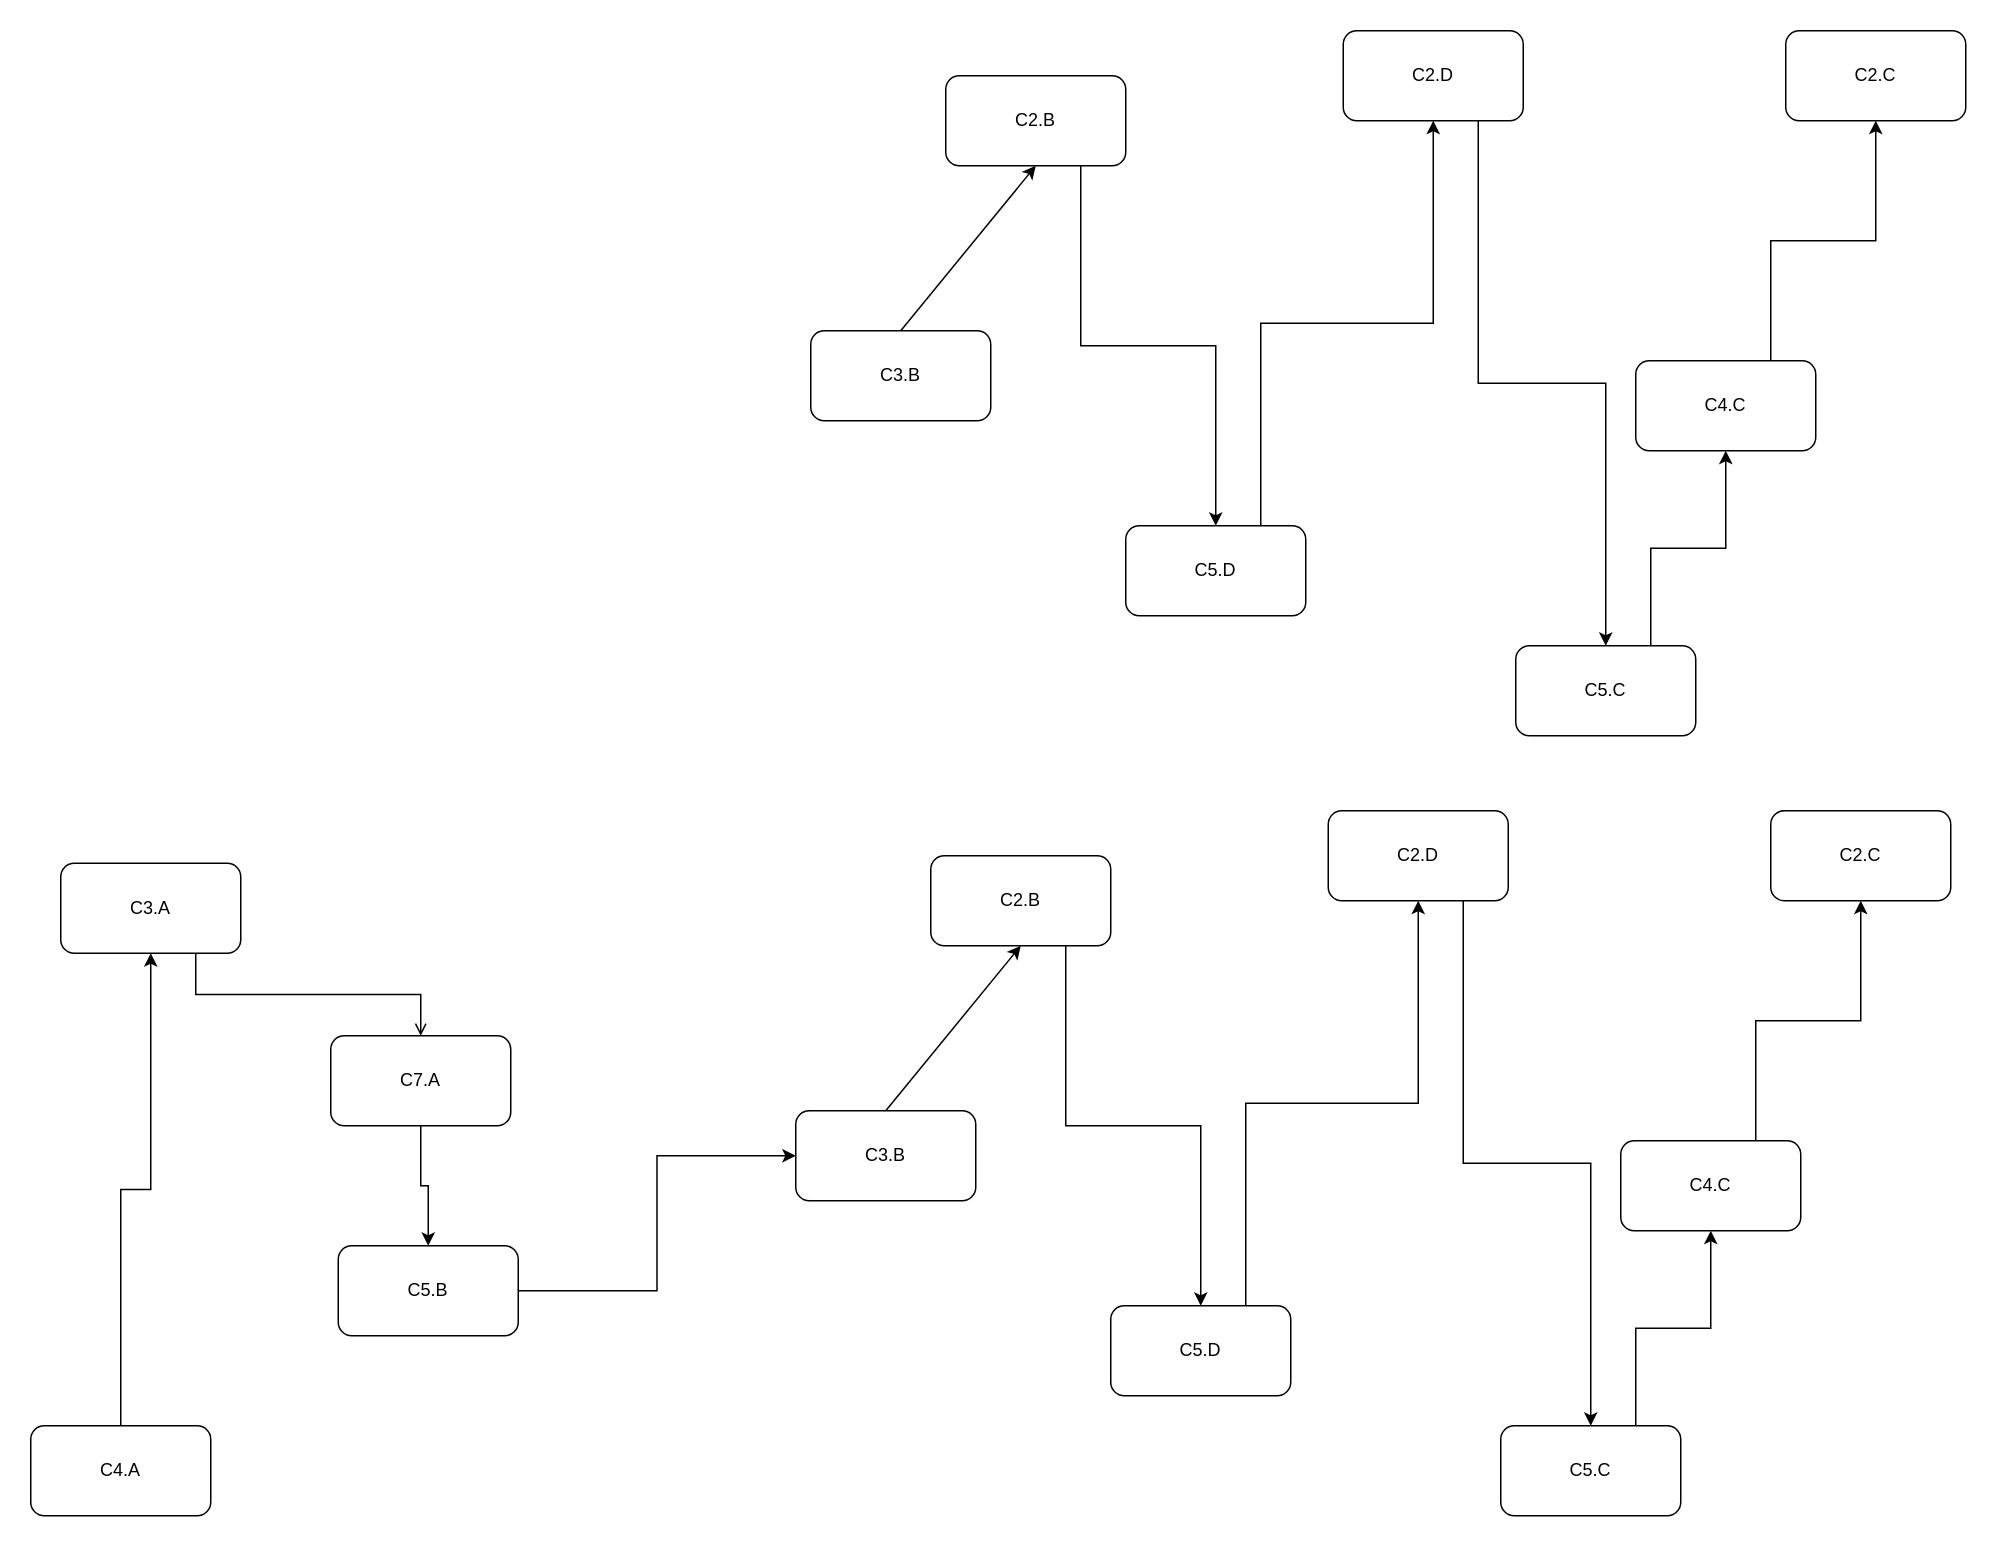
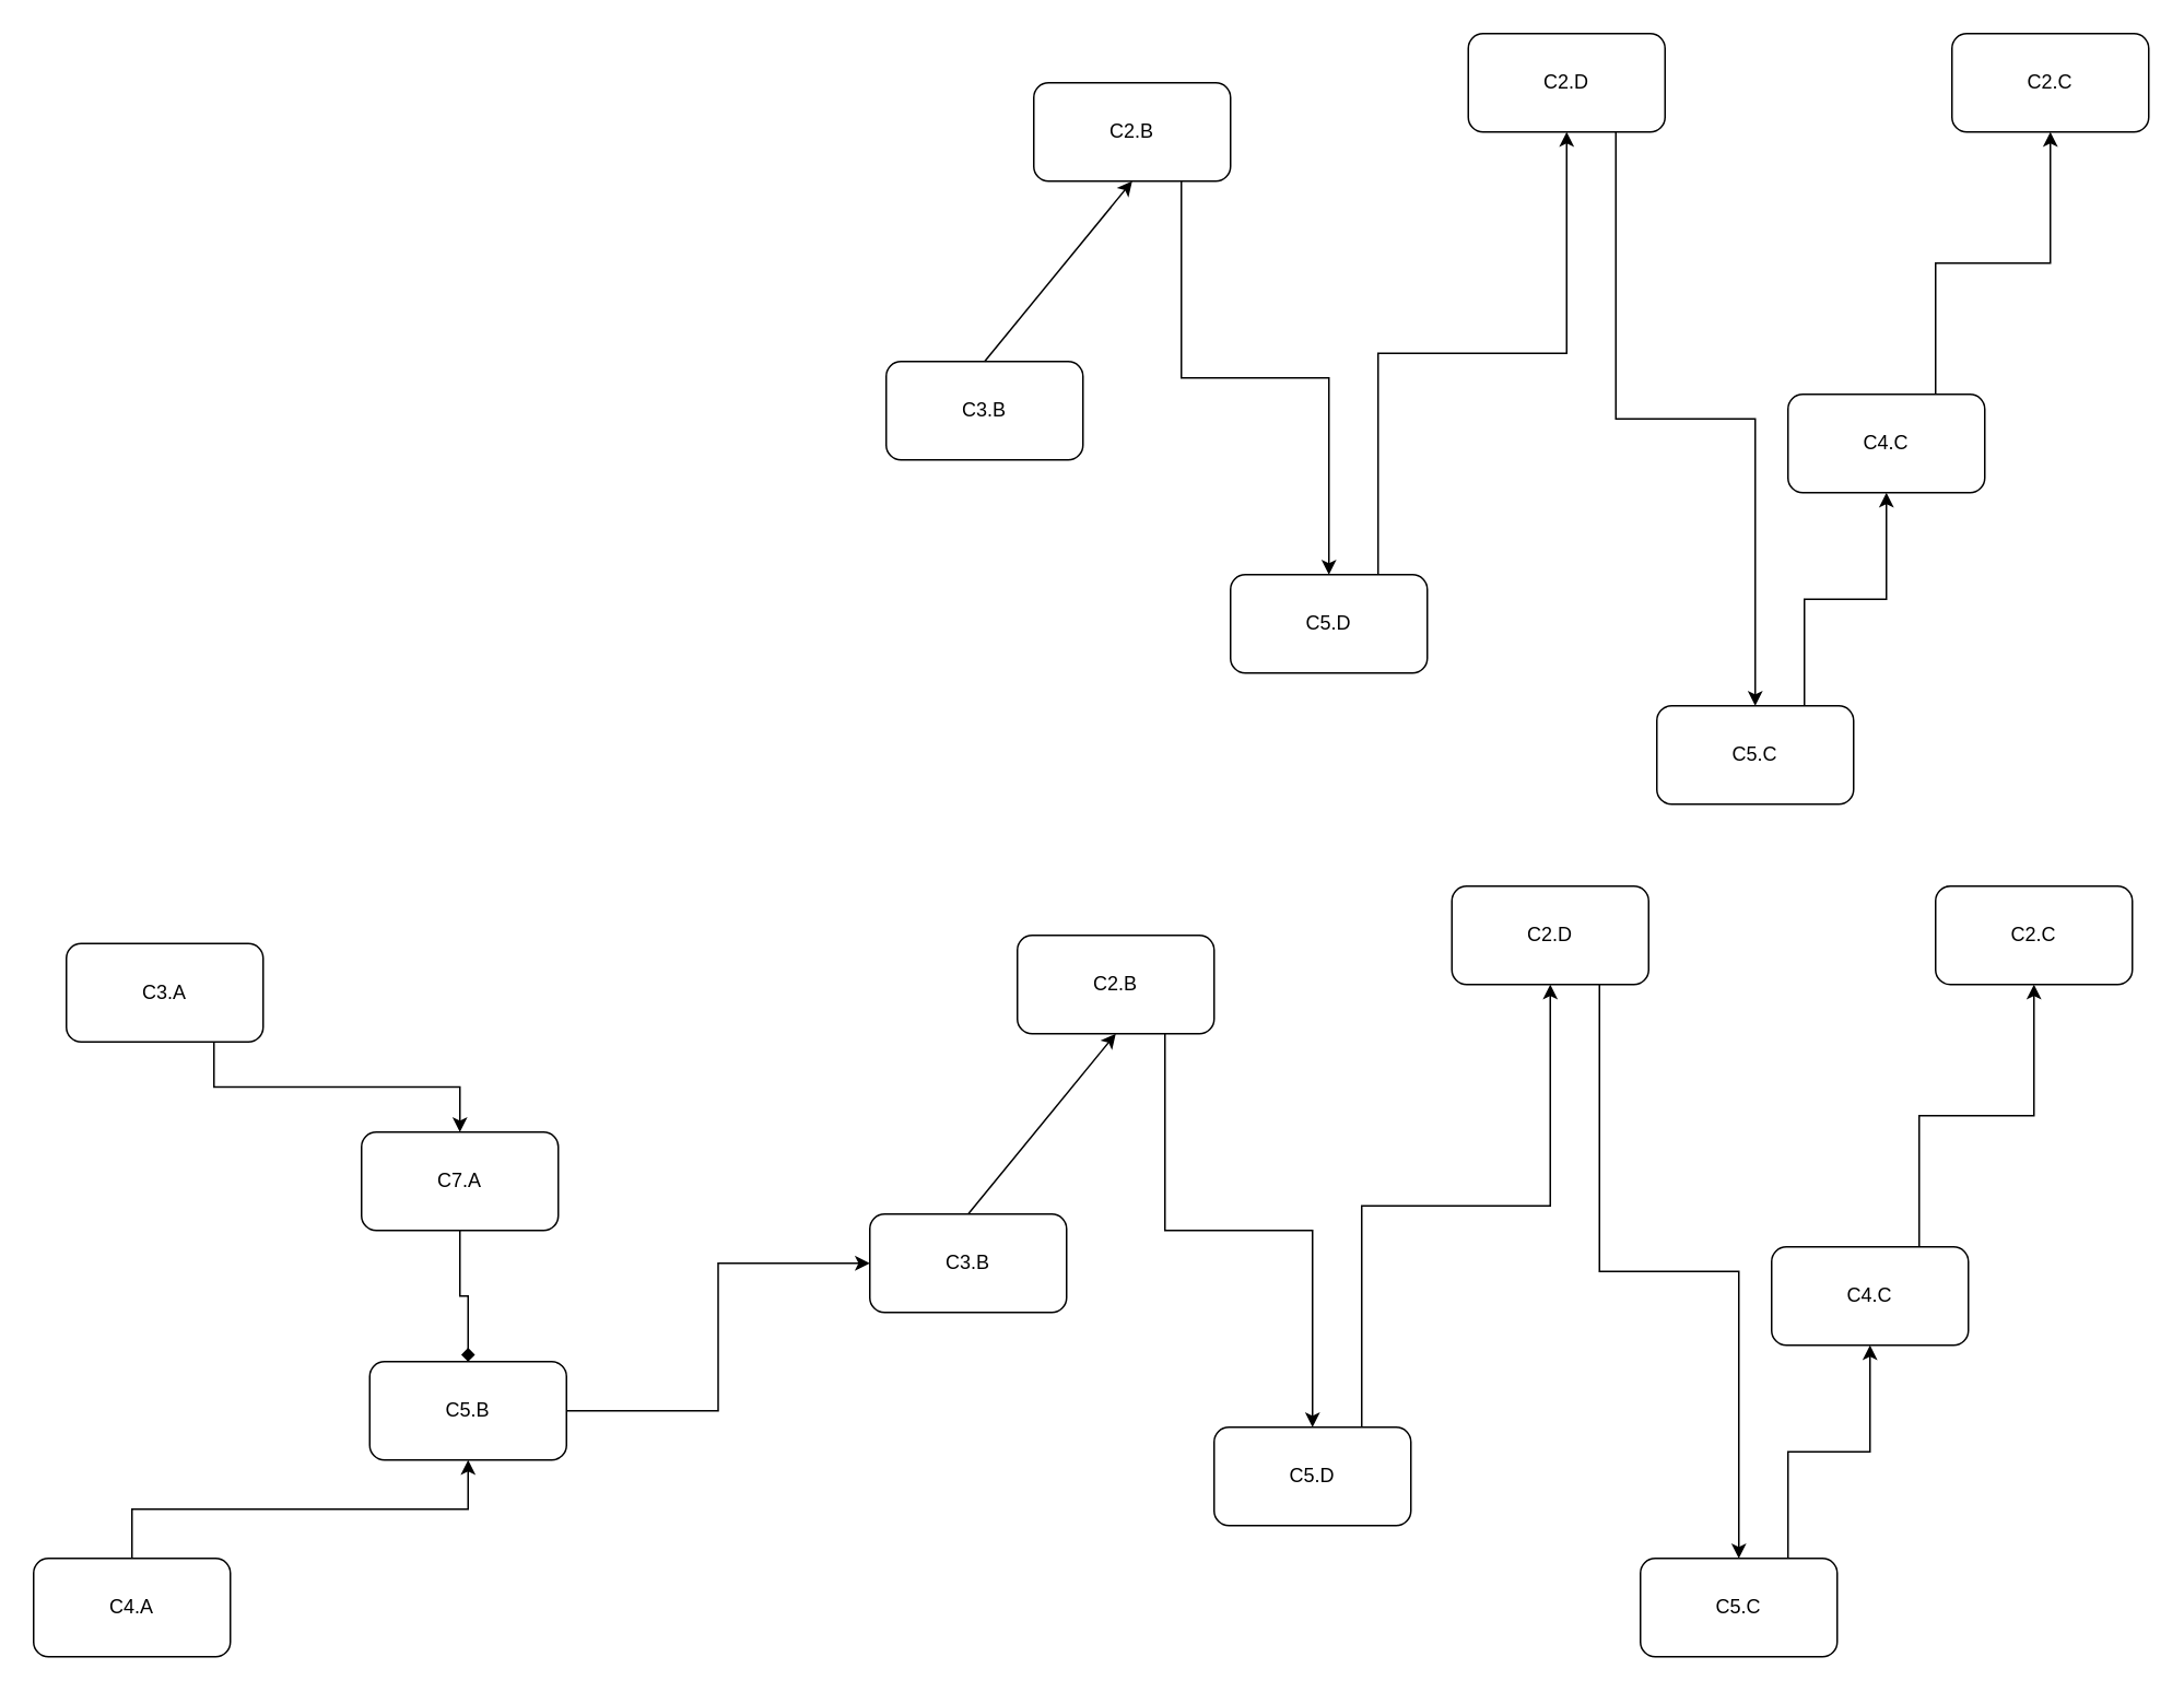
  <mxCell id="0" />
  <mxCell id="1" parent="0" />
  <mxCell id="2" value="C3.B" style="rounded=1;whiteSpace=wrap;html=1;" vertex="1" parent="1"><mxGeometry x="540" y="220" width="120" height="60" as="geometry" /></mxCell>
  <mxCell id="3" style="edgeStyle=orthogonalEdgeStyle;rounded=0;orthogonalLoop=1;jettySize=auto;html=1;exitX=0.75;exitY=1;exitDx=0;exitDy=0;entryX=0.5;entryY=0;entryDx=0;entryDy=0;" edge="1" parent="1" source="4" target="6"><mxGeometry relative="1" as="geometry" /></mxCell>
  <mxCell id="4" value="C2.B" style="rounded=1;whiteSpace=wrap;html=1;" vertex="1" parent="1"><mxGeometry x="630" y="50" width="120" height="60" as="geometry" /></mxCell>
  <mxCell id="5" style="edgeStyle=orthogonalEdgeStyle;rounded=0;orthogonalLoop=1;jettySize=auto;html=1;exitX=0.75;exitY=0;exitDx=0;exitDy=0;" edge="1" parent="1" source="6" target="8"><mxGeometry relative="1" as="geometry" /></mxCell>
  <mxCell id="6" value="C5.D" style="rounded=1;whiteSpace=wrap;html=1;" vertex="1" parent="1"><mxGeometry x="750" y="350" width="120" height="60" as="geometry" /></mxCell>
  <mxCell id="7" style="edgeStyle=orthogonalEdgeStyle;rounded=0;orthogonalLoop=1;jettySize=auto;html=1;exitX=0.75;exitY=1;exitDx=0;exitDy=0;entryX=0.5;entryY=0;entryDx=0;entryDy=0;" edge="1" parent="1" source="8" target="10"><mxGeometry relative="1" as="geometry" /></mxCell>
  <mxCell id="8" value="C2.D" style="rounded=1;whiteSpace=wrap;html=1;" vertex="1" parent="1"><mxGeometry x="895" y="20" width="120" height="60" as="geometry" /></mxCell>
  <mxCell id="9" style="edgeStyle=orthogonalEdgeStyle;rounded=0;orthogonalLoop=1;jettySize=auto;html=1;exitX=0.75;exitY=0;exitDx=0;exitDy=0;" edge="1" parent="1" source="10" target="12"><mxGeometry relative="1" as="geometry" /></mxCell>
  <mxCell id="10" value="C5.C" style="rounded=1;whiteSpace=wrap;html=1;" vertex="1" parent="1"><mxGeometry x="1010" y="430" width="120" height="60" as="geometry" /></mxCell>
  <mxCell id="11" style="edgeStyle=orthogonalEdgeStyle;rounded=0;orthogonalLoop=1;jettySize=auto;html=1;exitX=0.75;exitY=0;exitDx=0;exitDy=0;entryX=0.5;entryY=1;entryDx=0;entryDy=0;" edge="1" parent="1" source="12" target="13"><mxGeometry relative="1" as="geometry" /></mxCell>
  <mxCell id="12" value="C4.C" style="rounded=1;whiteSpace=wrap;html=1;" vertex="1" parent="1"><mxGeometry x="1090" y="240" width="120" height="60" as="geometry" /></mxCell>
  <mxCell id="13" value="C2.C" style="rounded=1;whiteSpace=wrap;html=1;" vertex="1" parent="1"><mxGeometry x="1190" y="20" width="120" height="60" as="geometry" /></mxCell>
  <mxCell id="14" value="" style="endArrow=classic;html=1;exitX=0.5;exitY=0;exitDx=0;exitDy=0;entryX=0.5;entryY=1;entryDx=0;entryDy=0;" edge="1" parent="1" source="2" target="4"><mxGeometry width="50" height="50" relative="1" as="geometry"><mxPoint x="580" y="180" as="sourcePoint" /><mxPoint x="630" y="130" as="targetPoint" /></mxGeometry></mxCell>
  <mxCell id="15" value="C3.B" style="rounded=1;whiteSpace=wrap;html=1;" vertex="1" parent="1"><mxGeometry x="530" y="740" width="120" height="60" as="geometry" /></mxCell>
  <mxCell id="16" style="edgeStyle=orthogonalEdgeStyle;rounded=0;orthogonalLoop=1;jettySize=auto;html=1;exitX=0.75;exitY=1;exitDx=0;exitDy=0;entryX=0.5;entryY=0;entryDx=0;entryDy=0;" edge="1" parent="1" source="17" target="19"><mxGeometry relative="1" as="geometry" /></mxCell>
  <mxCell id="17" value="C2.B" style="rounded=1;whiteSpace=wrap;html=1;" vertex="1" parent="1"><mxGeometry x="620" y="570" width="120" height="60" as="geometry" /></mxCell>
  <mxCell id="18" style="edgeStyle=orthogonalEdgeStyle;rounded=0;orthogonalLoop=1;jettySize=auto;html=1;exitX=0.75;exitY=0;exitDx=0;exitDy=0;" edge="1" parent="1" source="19" target="21"><mxGeometry relative="1" as="geometry" /></mxCell>
  <mxCell id="19" value="C5.D" style="rounded=1;whiteSpace=wrap;html=1;" vertex="1" parent="1"><mxGeometry x="740" y="870" width="120" height="60" as="geometry" /></mxCell>
  <mxCell id="20" style="edgeStyle=orthogonalEdgeStyle;rounded=0;orthogonalLoop=1;jettySize=auto;html=1;exitX=0.75;exitY=1;exitDx=0;exitDy=0;entryX=0.5;entryY=0;entryDx=0;entryDy=0;" edge="1" parent="1" source="21" target="23"><mxGeometry relative="1" as="geometry" /></mxCell>
  <mxCell id="21" value="C2.D" style="rounded=1;whiteSpace=wrap;html=1;" vertex="1" parent="1"><mxGeometry x="885" y="540" width="120" height="60" as="geometry" /></mxCell>
  <mxCell id="22" style="edgeStyle=orthogonalEdgeStyle;rounded=0;orthogonalLoop=1;jettySize=auto;html=1;exitX=0.75;exitY=0;exitDx=0;exitDy=0;" edge="1" parent="1" source="23" target="25"><mxGeometry relative="1" as="geometry" /></mxCell>
  <mxCell id="23" value="C5.C" style="rounded=1;whiteSpace=wrap;html=1;" vertex="1" parent="1"><mxGeometry x="1000" y="950" width="120" height="60" as="geometry" /></mxCell>
  <mxCell id="24" style="edgeStyle=orthogonalEdgeStyle;rounded=0;orthogonalLoop=1;jettySize=auto;html=1;exitX=0.75;exitY=0;exitDx=0;exitDy=0;entryX=0.5;entryY=1;entryDx=0;entryDy=0;" edge="1" parent="1" source="25" target="26"><mxGeometry relative="1" as="geometry" /></mxCell>
  <mxCell id="25" value="C4.C" style="rounded=1;whiteSpace=wrap;html=1;" vertex="1" parent="1"><mxGeometry x="1080" y="760" width="120" height="60" as="geometry" /></mxCell>
  <mxCell id="26" value="C2.C" style="rounded=1;whiteSpace=wrap;html=1;" vertex="1" parent="1"><mxGeometry x="1180" y="540" width="120" height="60" as="geometry" /></mxCell>
  <mxCell id="27" value="" style="endArrow=classic;html=1;exitX=0.5;exitY=0;exitDx=0;exitDy=0;entryX=0.5;entryY=1;entryDx=0;entryDy=0;" edge="1" parent="1" source="15" target="17"><mxGeometry width="50" height="50" relative="1" as="geometry"><mxPoint x="570" y="700" as="sourcePoint" /><mxPoint x="620" y="650" as="targetPoint" /></mxGeometry></mxCell>
  <mxCell id="28" style="edgeStyle=orthogonalEdgeStyle;rounded=0;orthogonalLoop=1;jettySize=auto;html=1;exitX=1;exitY=0.5;exitDx=0;exitDy=0;entryX=0;entryY=0.5;entryDx=0;entryDy=0;" edge="1" parent="1" source="29" target="15"><mxGeometry relative="1" as="geometry"><mxPoint x="520" y="770" as="targetPoint" /></mxGeometry></mxCell>
  <mxCell id="29" value="C5.B" style="rounded=1;whiteSpace=wrap;html=1;" vertex="1" parent="1"><mxGeometry x="225" y="830" width="120" height="60" as="geometry" /></mxCell>
- <mxCell id="30" style="edgeStyle=orthogonalEdgeStyle;rounded=0;orthogonalLoop=1;jettySize=auto;html=1;exitX=0.75;exitY=1;exitDx=0;exitDy=0;endArrow=open;" edge="1" parent="1" source="31" target="35"><mxGeometry relative="1" as="geometry" /></mxCell>
+ <mxCell id="30" style="edgeStyle=orthogonalEdgeStyle;rounded=0;orthogonalLoop=1;jettySize=auto;html=1;exitX=0.75;exitY=1;exitDx=0;exitDy=0;" edge="1" parent="1" source="31" target="35"><mxGeometry relative="1" as="geometry" /></mxCell>
  <mxCell id="31" value="C3.A" style="rounded=1;whiteSpace=wrap;html=1;" vertex="1" parent="1"><mxGeometry x="40" y="575" width="120" height="60" as="geometry" /></mxCell>
- <mxCell id="32" style="edgeStyle=orthogonalEdgeStyle;rounded=0;orthogonalLoop=1;jettySize=auto;html=1;exitX=0.5;exitY=0;exitDx=0;exitDy=0;" edge="1" parent="1" source="33" target="31"><mxGeometry relative="1" as="geometry" /></mxCell>
+ <mxCell id="32" style="edgeStyle=orthogonalEdgeStyle;rounded=0;orthogonalLoop=1;jettySize=auto;html=1;exitX=0.5;exitY=0;exitDx=0;exitDy=0;" edge="1" parent="1" source="33" target="29"><mxGeometry relative="1" as="geometry" /></mxCell>
  <mxCell id="33" value="C4.A" style="rounded=1;whiteSpace=wrap;html=1;" vertex="1" parent="1"><mxGeometry x="20" y="950" width="120" height="60" as="geometry" /></mxCell>
- <mxCell id="34" style="edgeStyle=orthogonalEdgeStyle;rounded=0;orthogonalLoop=1;jettySize=auto;html=1;exitX=0.5;exitY=1;exitDx=0;exitDy=0;" edge="1" parent="1" source="35" target="29"><mxGeometry relative="1" as="geometry" /></mxCell>
+ <mxCell id="34" style="edgeStyle=orthogonalEdgeStyle;rounded=0;orthogonalLoop=1;jettySize=auto;html=1;exitX=0.5;exitY=1;exitDx=0;exitDy=0;endArrow=diamond;" edge="1" parent="1" source="35" target="29"><mxGeometry relative="1" as="geometry" /></mxCell>
  <mxCell id="35" value="C7.A" style="rounded=1;whiteSpace=wrap;html=1;" vertex="1" parent="1"><mxGeometry x="220" y="690" width="120" height="60" as="geometry" /></mxCell>
